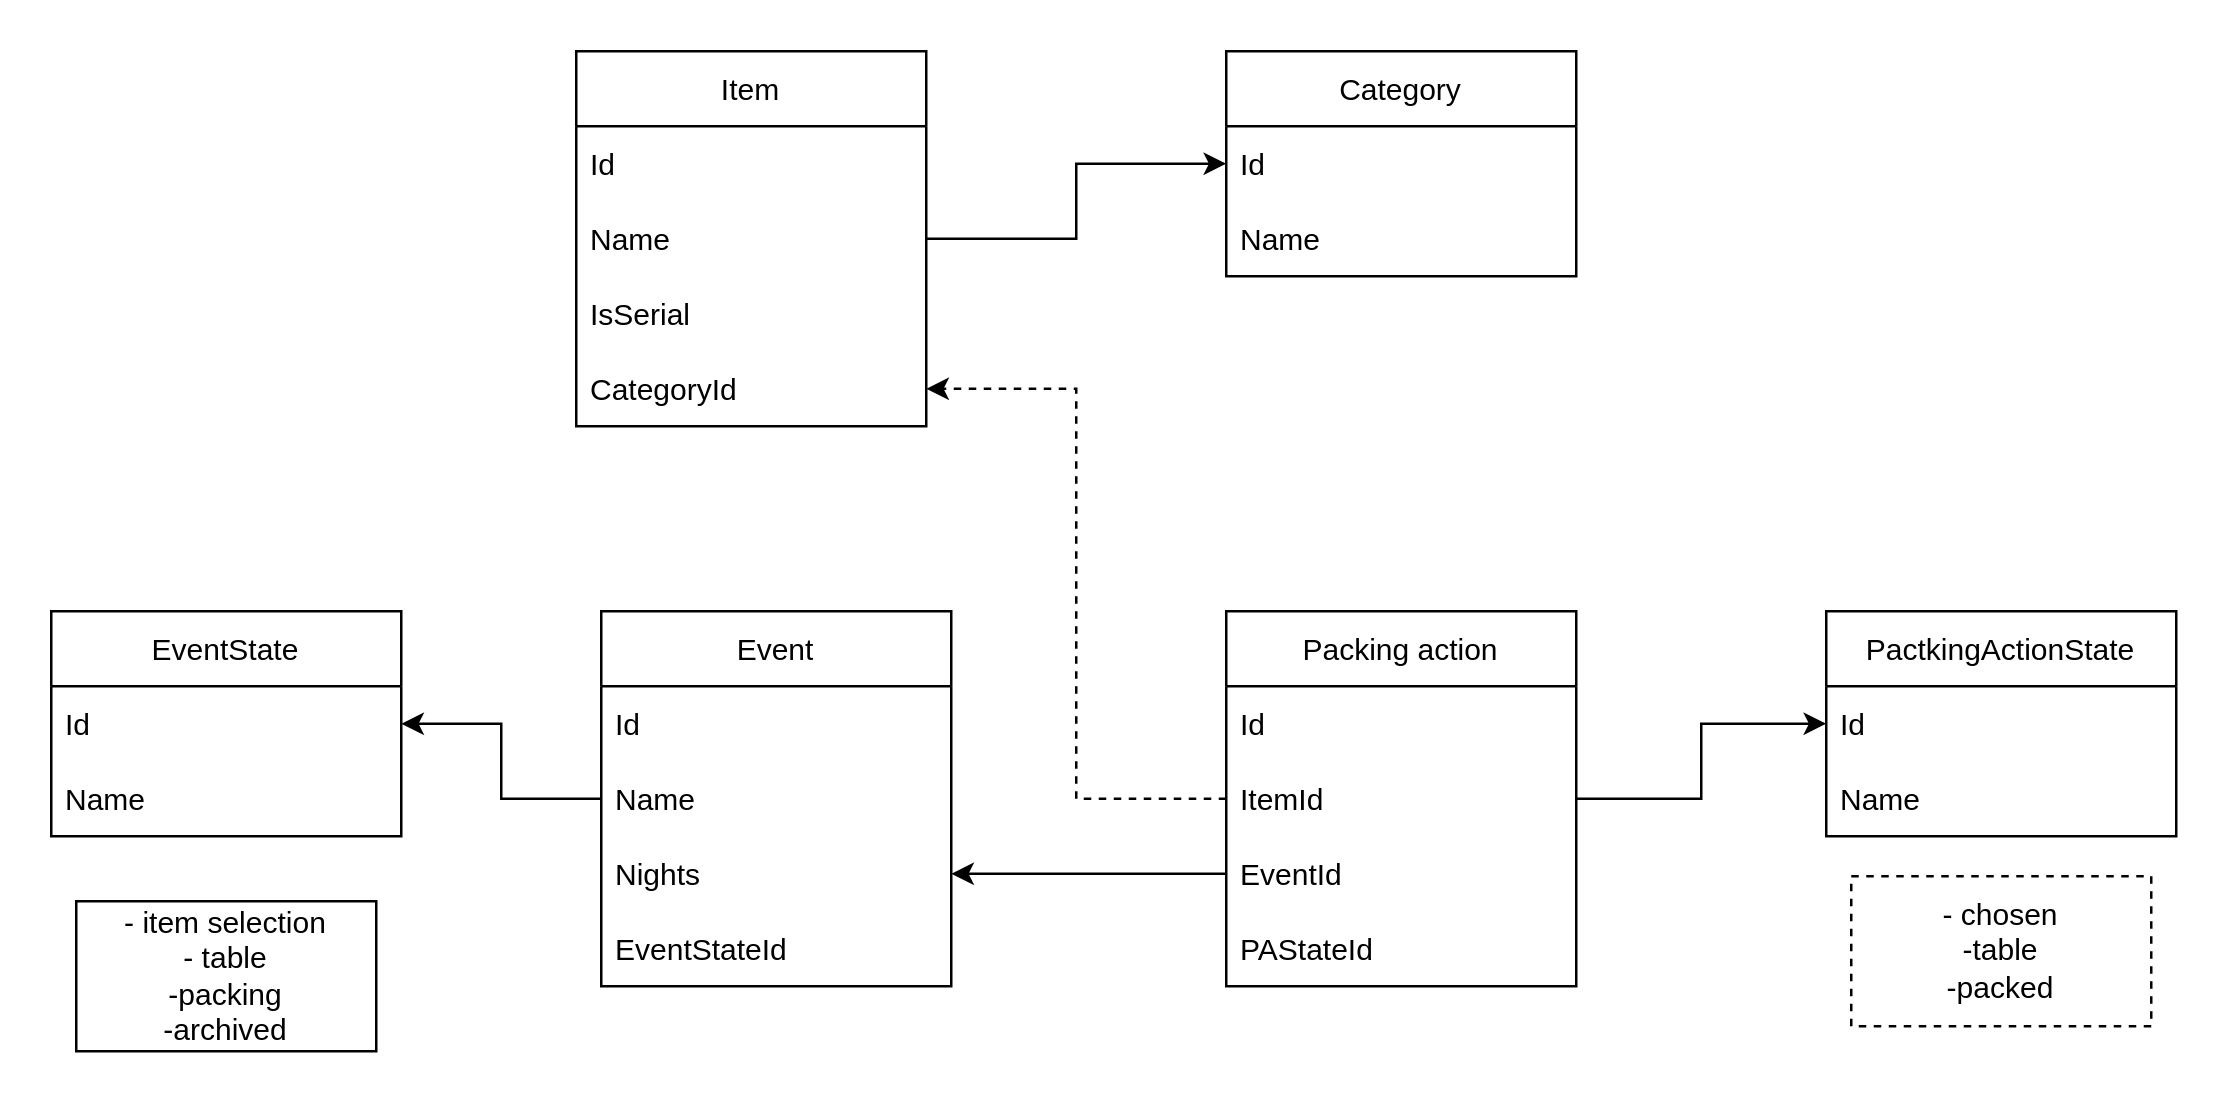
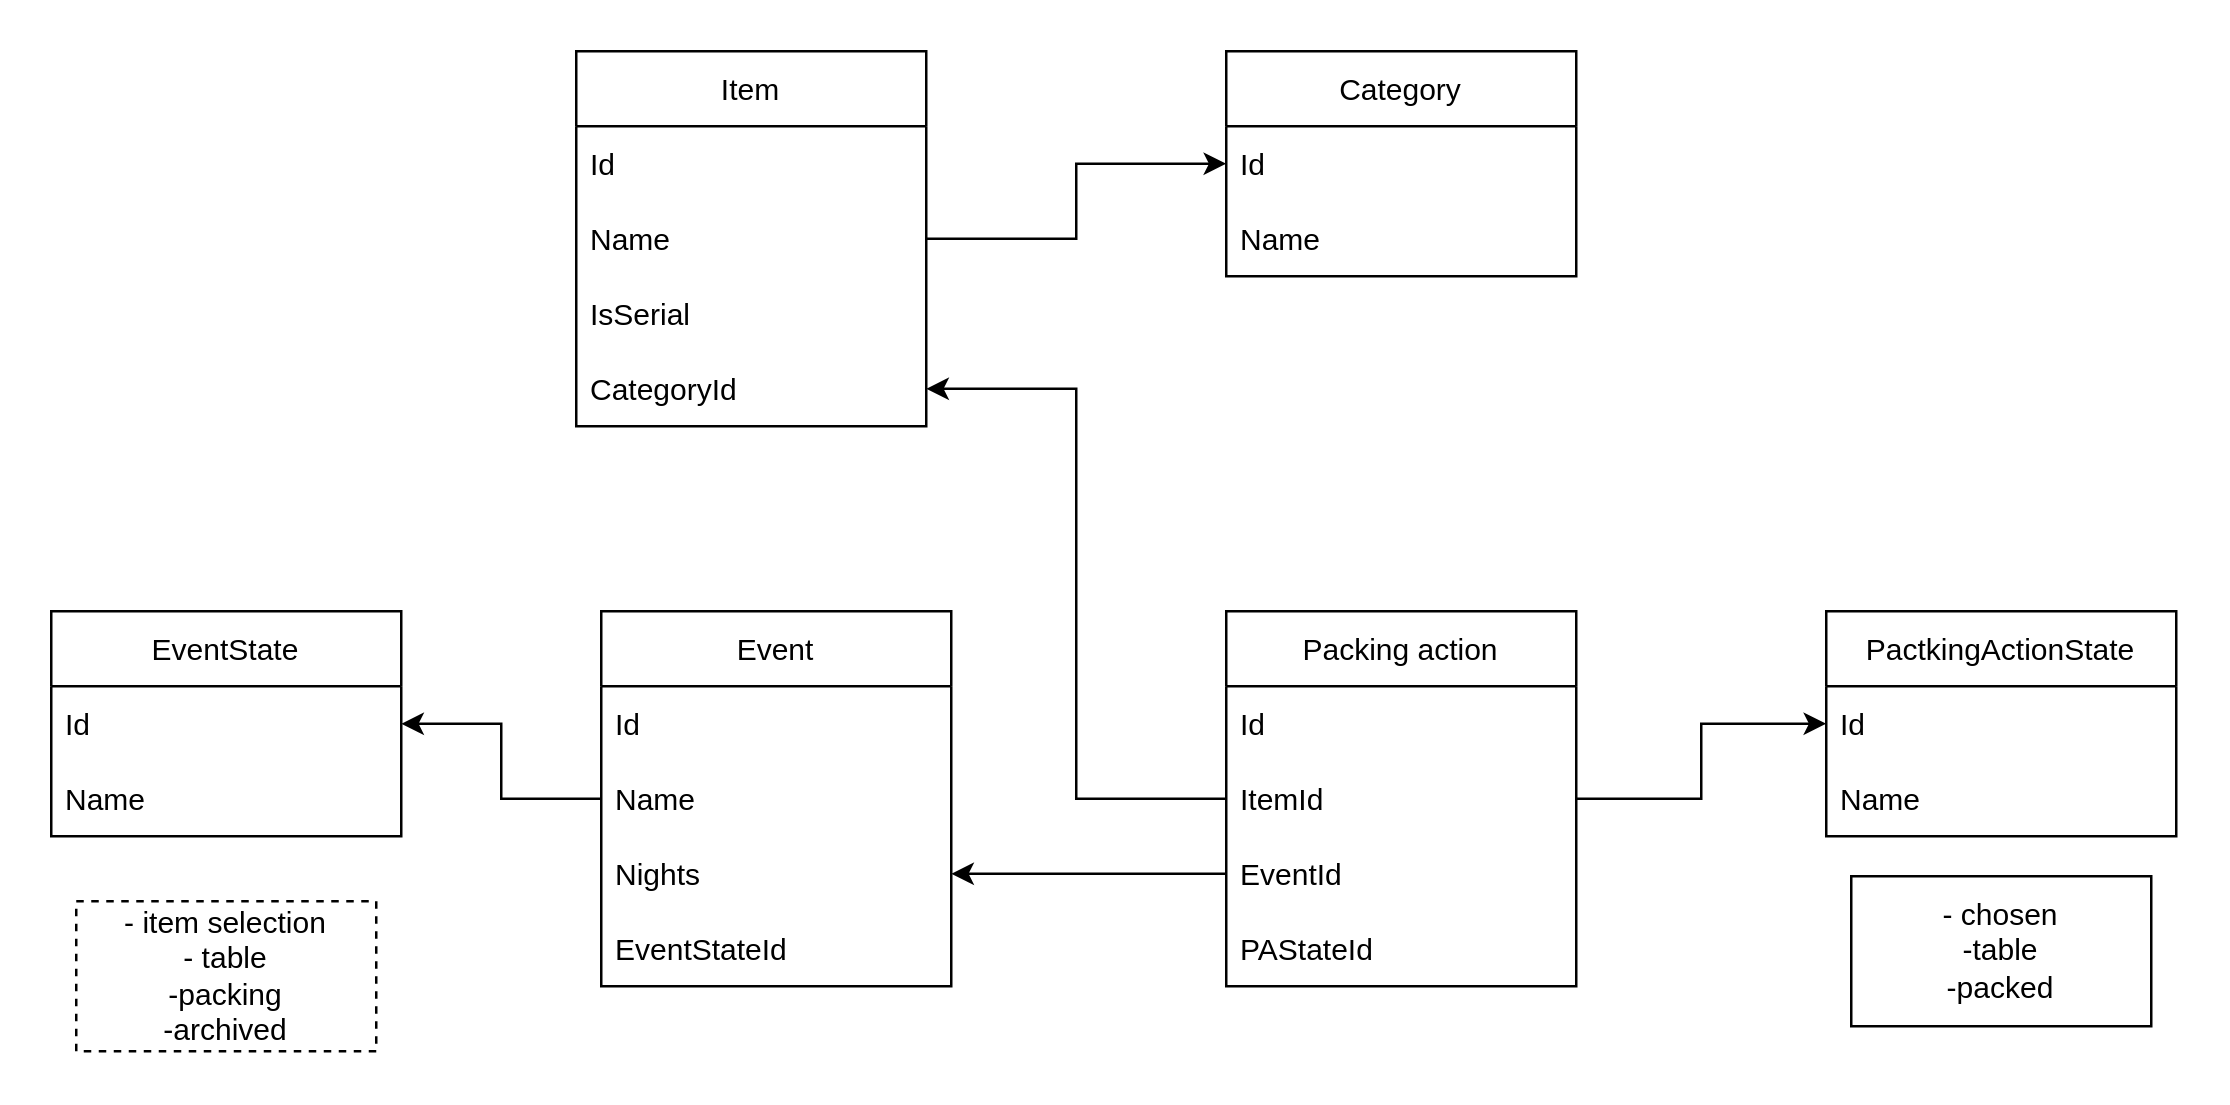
  <mxCell id="0" />
  <mxCell id="1" parent="0" />
  <mxCell id="2" value="Item" style="swimlane;fontStyle=0;childLayout=stackLayout;horizontal=1;startSize=30;horizontalStack=0;resizeParent=1;resizeParentMax=0;resizeLast=0;collapsible=1;marginBottom=0;" parent="1" vertex="1"><mxGeometry x="230" y="20" width="140" height="150" as="geometry" /></mxCell>
  <mxCell id="3" value="Id" style="text;strokeColor=none;fillColor=none;align=left;verticalAlign=middle;spacingLeft=4;spacingRight=4;overflow=hidden;points=[[0,0.5],[1,0.5]];portConstraint=eastwest;rotatable=0;" parent="2" vertex="1"><mxGeometry y="30" width="140" height="30" as="geometry" /></mxCell>
  <mxCell id="4" value="Name" style="text;strokeColor=none;fillColor=none;align=left;verticalAlign=middle;spacingLeft=4;spacingRight=4;overflow=hidden;points=[[0,0.5],[1,0.5]];portConstraint=eastwest;rotatable=0;" parent="2" vertex="1"><mxGeometry y="60" width="140" height="30" as="geometry" /></mxCell>
  <mxCell id="5" value="IsSerial" style="text;strokeColor=none;fillColor=none;align=left;verticalAlign=middle;spacingLeft=4;spacingRight=4;overflow=hidden;points=[[0,0.5],[1,0.5]];portConstraint=eastwest;rotatable=0;" parent="2" vertex="1"><mxGeometry y="90" width="140" height="30" as="geometry" /></mxCell>
  <mxCell id="6" value="CategoryId" style="text;strokeColor=none;fillColor=none;align=left;verticalAlign=middle;spacingLeft=4;spacingRight=4;overflow=hidden;points=[[0,0.5],[1,0.5]];portConstraint=eastwest;rotatable=0;" parent="2" vertex="1"><mxGeometry y="120" width="140" height="30" as="geometry" /></mxCell>
  <mxCell id="7" value="Category" style="swimlane;fontStyle=0;childLayout=stackLayout;horizontal=1;startSize=30;horizontalStack=0;resizeParent=1;resizeParentMax=0;resizeLast=0;collapsible=1;marginBottom=0;" parent="1" vertex="1"><mxGeometry x="490" y="20" width="140" height="90" as="geometry" /></mxCell>
  <mxCell id="8" value="Id" style="text;strokeColor=none;fillColor=none;align=left;verticalAlign=middle;spacingLeft=4;spacingRight=4;overflow=hidden;points=[[0,0.5],[1,0.5]];portConstraint=eastwest;rotatable=0;" parent="7" vertex="1"><mxGeometry y="30" width="140" height="30" as="geometry" /></mxCell>
  <mxCell id="9" value="Name" style="text;strokeColor=none;fillColor=none;align=left;verticalAlign=middle;spacingLeft=4;spacingRight=4;overflow=hidden;points=[[0,0.5],[1,0.5]];portConstraint=eastwest;rotatable=0;" parent="7" vertex="1"><mxGeometry y="60" width="140" height="30" as="geometry" /></mxCell>
  <mxCell id="10" value="Event" style="swimlane;fontStyle=0;childLayout=stackLayout;horizontal=1;startSize=30;horizontalStack=0;resizeParent=1;resizeParentMax=0;resizeLast=0;collapsible=1;marginBottom=0;" parent="1" vertex="1"><mxGeometry x="240" y="244" width="140" height="150" as="geometry" /></mxCell>
  <mxCell id="11" value="Id" style="text;strokeColor=none;fillColor=none;align=left;verticalAlign=middle;spacingLeft=4;spacingRight=4;overflow=hidden;points=[[0,0.5],[1,0.5]];portConstraint=eastwest;rotatable=0;" parent="10" vertex="1"><mxGeometry y="30" width="140" height="30" as="geometry" /></mxCell>
  <mxCell id="12" value="Name" style="text;strokeColor=none;fillColor=none;align=left;verticalAlign=middle;spacingLeft=4;spacingRight=4;overflow=hidden;points=[[0,0.5],[1,0.5]];portConstraint=eastwest;rotatable=0;" parent="10" vertex="1"><mxGeometry y="60" width="140" height="30" as="geometry" /></mxCell>
  <mxCell id="13" value="Nights" style="text;strokeColor=none;fillColor=none;align=left;verticalAlign=middle;spacingLeft=4;spacingRight=4;overflow=hidden;points=[[0,0.5],[1,0.5]];portConstraint=eastwest;rotatable=0;" parent="10" vertex="1"><mxGeometry y="90" width="140" height="30" as="geometry" /></mxCell>
  <mxCell id="14" value="EventStateId" style="text;strokeColor=none;fillColor=none;align=left;verticalAlign=middle;spacingLeft=4;spacingRight=4;overflow=hidden;points=[[0,0.5],[1,0.5]];portConstraint=eastwest;rotatable=0;" parent="10" vertex="1"><mxGeometry y="120" width="140" height="30" as="geometry" /></mxCell>
  <mxCell id="15" value="Packing action" style="swimlane;fontStyle=0;childLayout=stackLayout;horizontal=1;startSize=30;horizontalStack=0;resizeParent=1;resizeParentMax=0;resizeLast=0;collapsible=1;marginBottom=0;" parent="1" vertex="1"><mxGeometry x="490" y="244" width="140" height="150" as="geometry" /></mxCell>
  <mxCell id="16" value="Id" style="text;strokeColor=none;fillColor=none;align=left;verticalAlign=middle;spacingLeft=4;spacingRight=4;overflow=hidden;points=[[0,0.5],[1,0.5]];portConstraint=eastwest;rotatable=0;" parent="15" vertex="1"><mxGeometry y="30" width="140" height="30" as="geometry" /></mxCell>
  <mxCell id="17" value="ItemId" style="text;strokeColor=none;fillColor=none;align=left;verticalAlign=middle;spacingLeft=4;spacingRight=4;overflow=hidden;points=[[0,0.5],[1,0.5]];portConstraint=eastwest;rotatable=0;" parent="15" vertex="1"><mxGeometry y="60" width="140" height="30" as="geometry" /></mxCell>
  <mxCell id="18" value="EventId" style="text;strokeColor=none;fillColor=none;align=left;verticalAlign=middle;spacingLeft=4;spacingRight=4;overflow=hidden;points=[[0,0.5],[1,0.5]];portConstraint=eastwest;rotatable=0;" parent="15" vertex="1"><mxGeometry y="90" width="140" height="30" as="geometry" /></mxCell>
  <mxCell id="19" value="PAStateId" style="text;strokeColor=none;fillColor=none;align=left;verticalAlign=middle;spacingLeft=4;spacingRight=4;overflow=hidden;points=[[0,0.5],[1,0.5]];portConstraint=eastwest;rotatable=0;" parent="15" vertex="1"><mxGeometry y="120" width="140" height="30" as="geometry" /></mxCell>
  <mxCell id="20" value="PactkingActionState" style="swimlane;fontStyle=0;childLayout=stackLayout;horizontal=1;startSize=30;horizontalStack=0;resizeParent=1;resizeParentMax=0;resizeLast=0;collapsible=1;marginBottom=0;" parent="1" vertex="1"><mxGeometry x="730" y="244" width="140" height="90" as="geometry" /></mxCell>
  <mxCell id="21" value="Id" style="text;strokeColor=none;fillColor=none;align=left;verticalAlign=middle;spacingLeft=4;spacingRight=4;overflow=hidden;points=[[0,0.5],[1,0.5]];portConstraint=eastwest;rotatable=0;" parent="20" vertex="1"><mxGeometry y="30" width="140" height="30" as="geometry" /></mxCell>
  <mxCell id="22" value="Name" style="text;strokeColor=none;fillColor=none;align=left;verticalAlign=middle;spacingLeft=4;spacingRight=4;overflow=hidden;points=[[0,0.5],[1,0.5]];portConstraint=eastwest;rotatable=0;" parent="20" vertex="1"><mxGeometry y="60" width="140" height="30" as="geometry" /></mxCell>
  <mxCell id="23" value="EventState" style="swimlane;fontStyle=0;childLayout=stackLayout;horizontal=1;startSize=30;horizontalStack=0;resizeParent=1;resizeParentMax=0;resizeLast=0;collapsible=1;marginBottom=0;" parent="1" vertex="1"><mxGeometry x="20" y="244" width="140" height="90" as="geometry" /></mxCell>
  <mxCell id="24" value="Id" style="text;strokeColor=none;fillColor=none;align=left;verticalAlign=middle;spacingLeft=4;spacingRight=4;overflow=hidden;points=[[0,0.5],[1,0.5]];portConstraint=eastwest;rotatable=0;" parent="23" vertex="1"><mxGeometry y="30" width="140" height="30" as="geometry" /></mxCell>
  <mxCell id="25" value="Name" style="text;strokeColor=none;fillColor=none;align=left;verticalAlign=middle;spacingLeft=4;spacingRight=4;overflow=hidden;points=[[0,0.5],[1,0.5]];portConstraint=eastwest;rotatable=0;" parent="23" vertex="1"><mxGeometry y="60" width="140" height="30" as="geometry" /></mxCell>
  <mxCell id="26" style="edgeStyle=orthogonalEdgeStyle;rounded=0;orthogonalLoop=1;jettySize=auto;html=1;entryX=0;entryY=0.5;entryDx=0;entryDy=0;" parent="1" source="4" target="8" edge="1"><mxGeometry relative="1" as="geometry" /></mxCell>
  <mxCell id="27" style="edgeStyle=orthogonalEdgeStyle;rounded=0;orthogonalLoop=1;jettySize=auto;html=1;entryX=1;entryY=0.5;entryDx=0;entryDy=0;" parent="1" source="12" target="24" edge="1"><mxGeometry relative="1" as="geometry" /></mxCell>
  <mxCell id="28" style="edgeStyle=orthogonalEdgeStyle;rounded=0;orthogonalLoop=1;jettySize=auto;html=1;entryX=0;entryY=0.5;entryDx=0;entryDy=0;" parent="1" source="17" target="21" edge="1"><mxGeometry relative="1" as="geometry" /></mxCell>
- <mxCell id="29" style="edgeStyle=orthogonalEdgeStyle;rounded=0;orthogonalLoop=1;jettySize=auto;html=1;entryX=1;entryY=0.5;entryDx=0;entryDy=0;dashed=1;" parent="1" source="17" target="6" edge="1"><mxGeometry relative="1" as="geometry" /></mxCell>
+ <mxCell id="29" style="edgeStyle=orthogonalEdgeStyle;rounded=0;orthogonalLoop=1;jettySize=auto;html=1;entryX=1;entryY=0.5;entryDx=0;entryDy=0;" parent="1" source="17" target="6" edge="1"><mxGeometry relative="1" as="geometry" /></mxCell>
  <mxCell id="30" style="edgeStyle=orthogonalEdgeStyle;rounded=0;orthogonalLoop=1;jettySize=auto;html=1;entryX=1;entryY=0.5;entryDx=0;entryDy=0;" parent="1" source="18" target="13" edge="1"><mxGeometry relative="1" as="geometry" /></mxCell>
- <mxCell id="31" value="- item selection&lt;br&gt;- table&lt;br&gt;-packing&lt;br&gt;-archived" style="rounded=0;whiteSpace=wrap;html=1;dashed=0;" parent="1" vertex="1"><mxGeometry x="30" y="360" width="120" height="60" as="geometry" /></mxCell>
- <mxCell id="32" value="- chosen&lt;br&gt;-table&lt;br&gt;-packed" style="rounded=0;whiteSpace=wrap;html=1;dashed=1;" parent="1" vertex="1"><mxGeometry x="740" y="350" width="120" height="60" as="geometry" /></mxCell>
+ <mxCell id="31" value="- item selection&lt;br&gt;- table&lt;br&gt;-packing&lt;br&gt;-archived" style="rounded=0;whiteSpace=wrap;html=1;dashed=1;" parent="1" vertex="1"><mxGeometry x="30" y="360" width="120" height="60" as="geometry" /></mxCell>
+ <mxCell id="32" value="- chosen&lt;br&gt;-table&lt;br&gt;-packed" style="rounded=0;whiteSpace=wrap;html=1;dashed=0;" parent="1" vertex="1"><mxGeometry x="740" y="350" width="120" height="60" as="geometry" /></mxCell>
